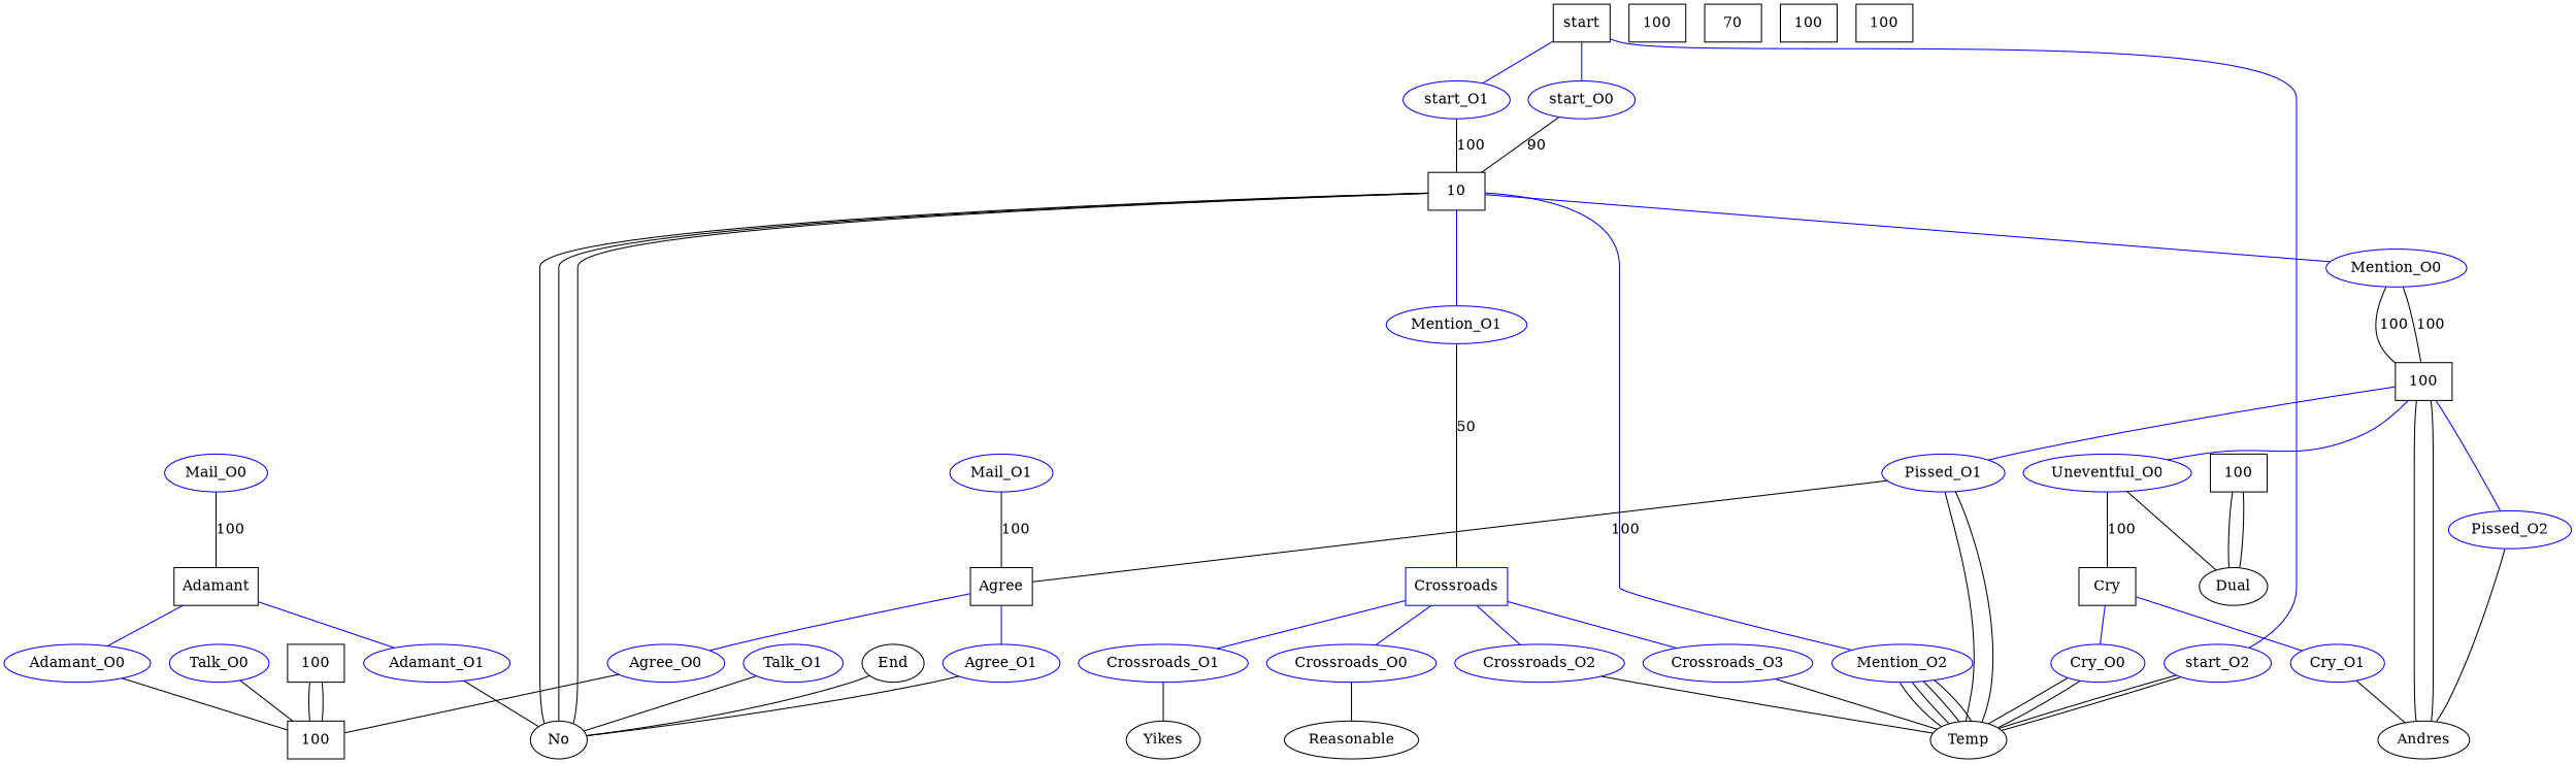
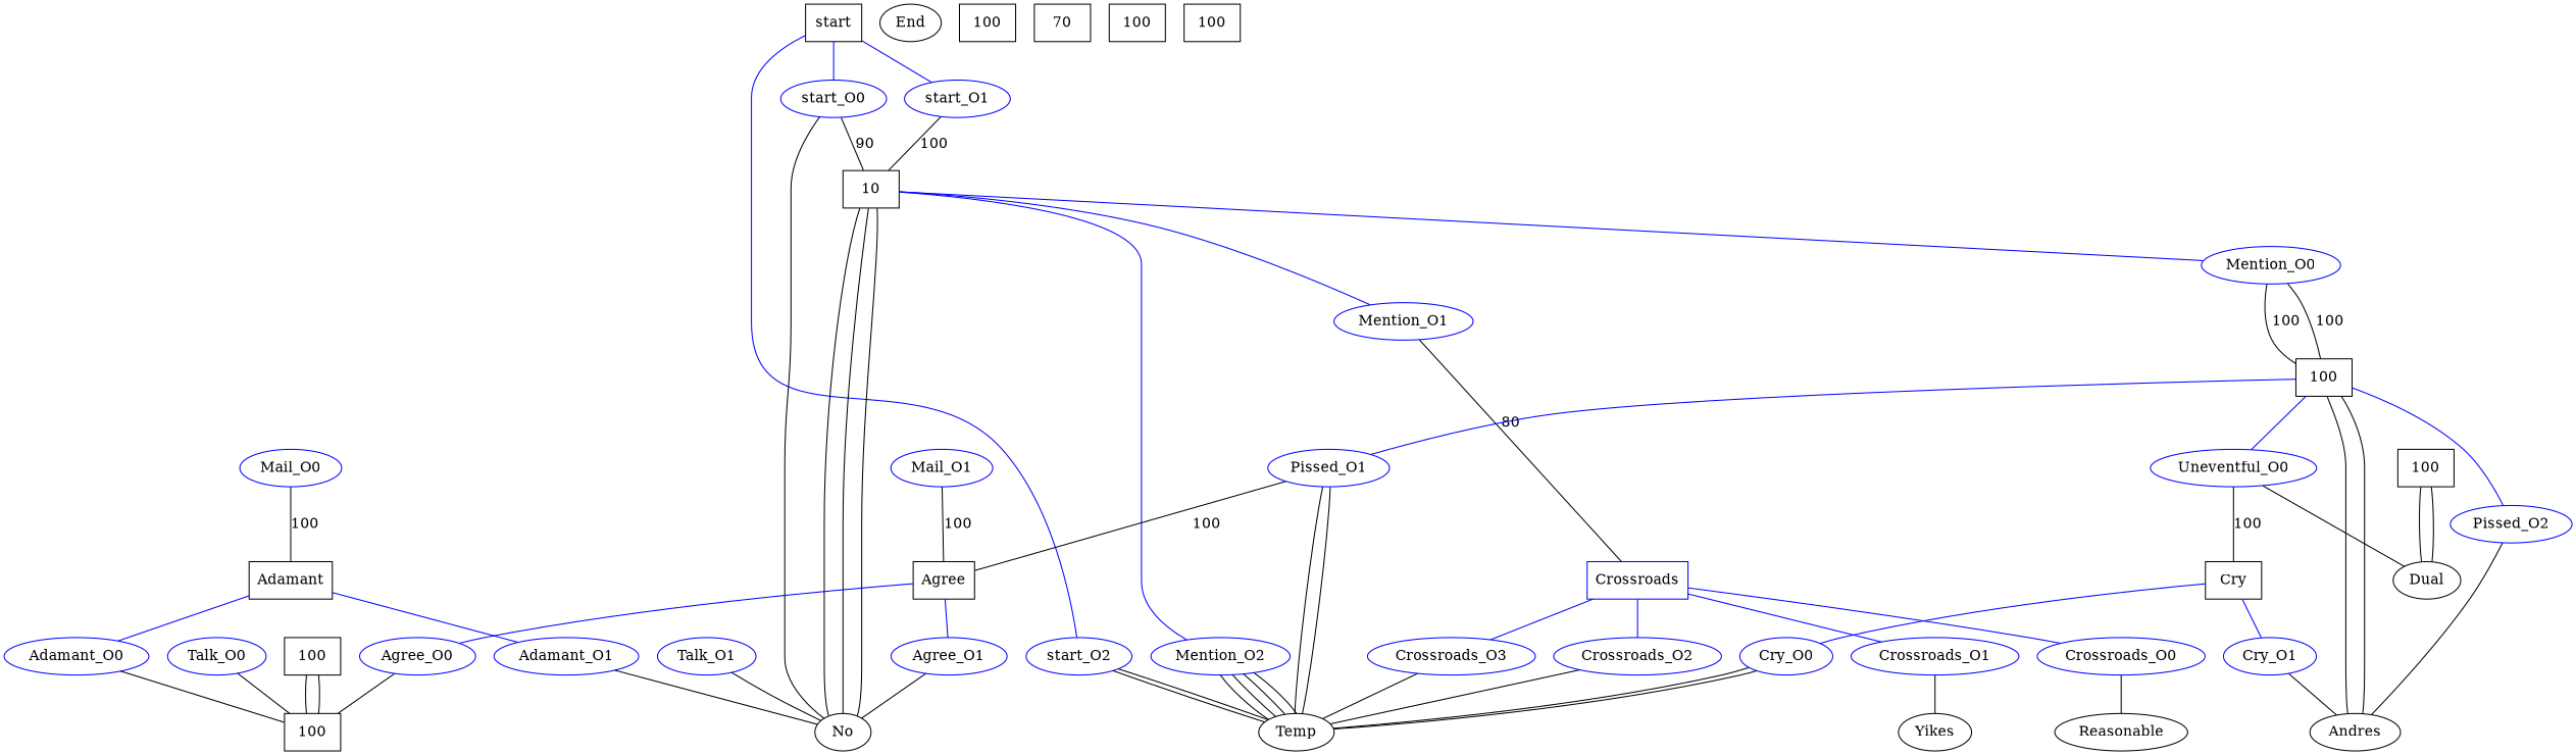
  graph {
    node [color=blue]
    start [shape=box color=""]
    start_O0
    start_O1
    start_O2
    n5 [label=10 shape=box color=""]
    No [color=""]
    Temp [color=""]
    Mention_O0
    Mention_O1
    Mention_O2
    n11 [label=100 shape=box color=""]
    Crossroads [shape=box]
    End [color=""]
    n14 [label=100 shape=box color=""]
    n15 [label=70 shape=box color=""]
    n16 [label=Uneventful_O0]
    Pissed_O1
    Pissed_O2
    Andres [color=""]
    Cry [shape=box color=""]
    Dual [color=""]
    Agree [shape=box color=""]
    Crossroads_O0
    Crossroads_O1
    Crossroads_O2
    Crossroads_O3
    Reasonable [color=""]
    Yikes [color=""]
    Cry_O0
    Cry_O1
    Agree_O0
    Agree_O1
    n33 [label=100 shape=box color=""]
    n34 [label=100 shape=box color=""]
    n35 [label=100 shape=box color=""]
    Adamant [shape=box color=""]
    Mail_O0
    Adamant_O0
    Adamant_O1
    Mail_O1
    n41 [label=100 shape=box color=""]
    Talk_O0
    n43 [label=100 shape=box color=""]
    Talk_O1
    start -- start_O0 [color=blue]
    start -- start_O1 [color=blue]
    start -- start_O2 [color=blue]
    start_O0 -- n5 [label=90]
-   End -- No
+   start_O0 -- No
    start_O1 -- n5 [label=100]
    start_O2 -- Temp
    start_O2 -- Temp
    n5 -- No
    n5 -- No
    n5 -- No
    n5 -- Mention_O0 [color=blue]
    n5 -- Mention_O1 [color=blue]
    n5 -- Mention_O2 [color=blue]
    Mention_O0 -- n11 [label=100]
    Mention_O0 -- n11 [label=100]
-   Mention_O1 -- Crossroads [label=50]
+   Mention_O1 -- Crossroads [label=80]
    Mention_O2 -- Temp
    Mention_O2 -- Temp
    Mention_O2 -- Temp
    Mention_O2 -- Temp
    n11 -- n16 [color=blue]
    n11 -- Pissed_O1 [color=blue]
    n11 -- Pissed_O2 [color=blue]
    n11 -- Andres
    n11 -- Andres
    Crossroads -- Crossroads_O0 [color=blue]
    Crossroads -- Crossroads_O1 [color=blue]
    Crossroads -- Crossroads_O2 [color=blue]
    Crossroads -- Crossroads_O3 [color=blue]
    n16 -- Cry [label=100]
    n16 -- Dual
    Pissed_O1 -- Temp
    Pissed_O1 -- Temp
    Pissed_O1 -- Agree [label=100]
    Pissed_O2 -- Andres
    Cry -- Cry_O0 [color=blue]
    Cry -- Cry_O1 [color=blue]
    Agree -- Agree_O0 [color=blue]
    Agree -- Agree_O1 [color=blue]
    Crossroads_O0 -- Reasonable
    Crossroads_O1 -- Yikes
    Crossroads_O2 -- Temp
    Crossroads_O3 -- Temp
    Cry_O0 -- Temp
    Cry_O0 -- Temp
    Cry_O1 -- Andres
    Agree_O0 -- n35
    Agree_O1 -- No
    n34 -- Dual
    n34 -- Dual
    Adamant -- Adamant_O0 [color=blue]
    Adamant -- Adamant_O1 [color=blue]
    Mail_O0 -- Adamant [label=100]
    Adamant_O0 -- n35
    Adamant_O1 -- No
    Mail_O1 -- Agree [label=100]
    n41 -- n35
    n41 -- n35
    Talk_O0 -- n35
    Talk_O1 -- No
  }
